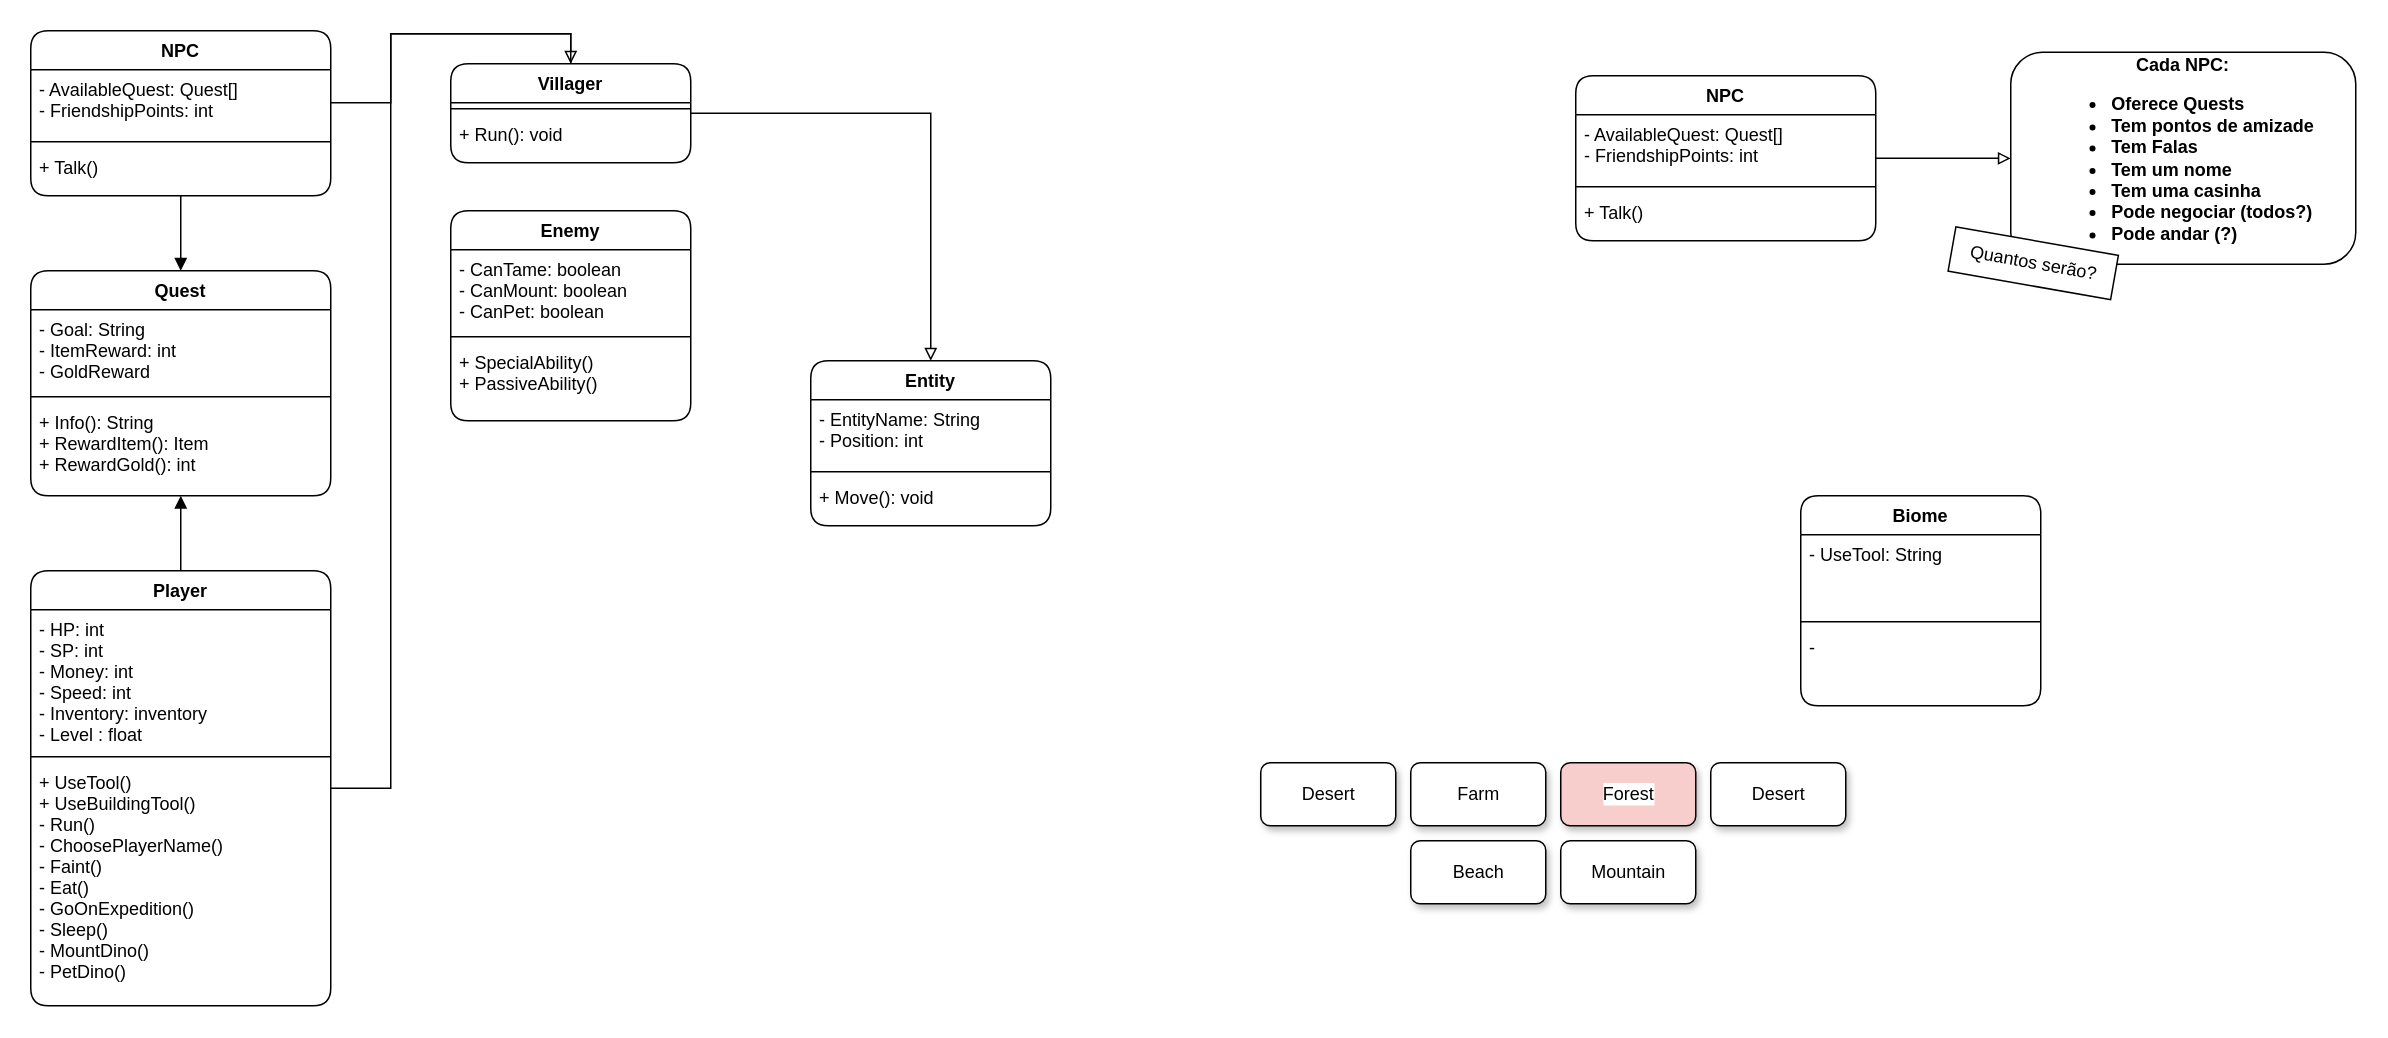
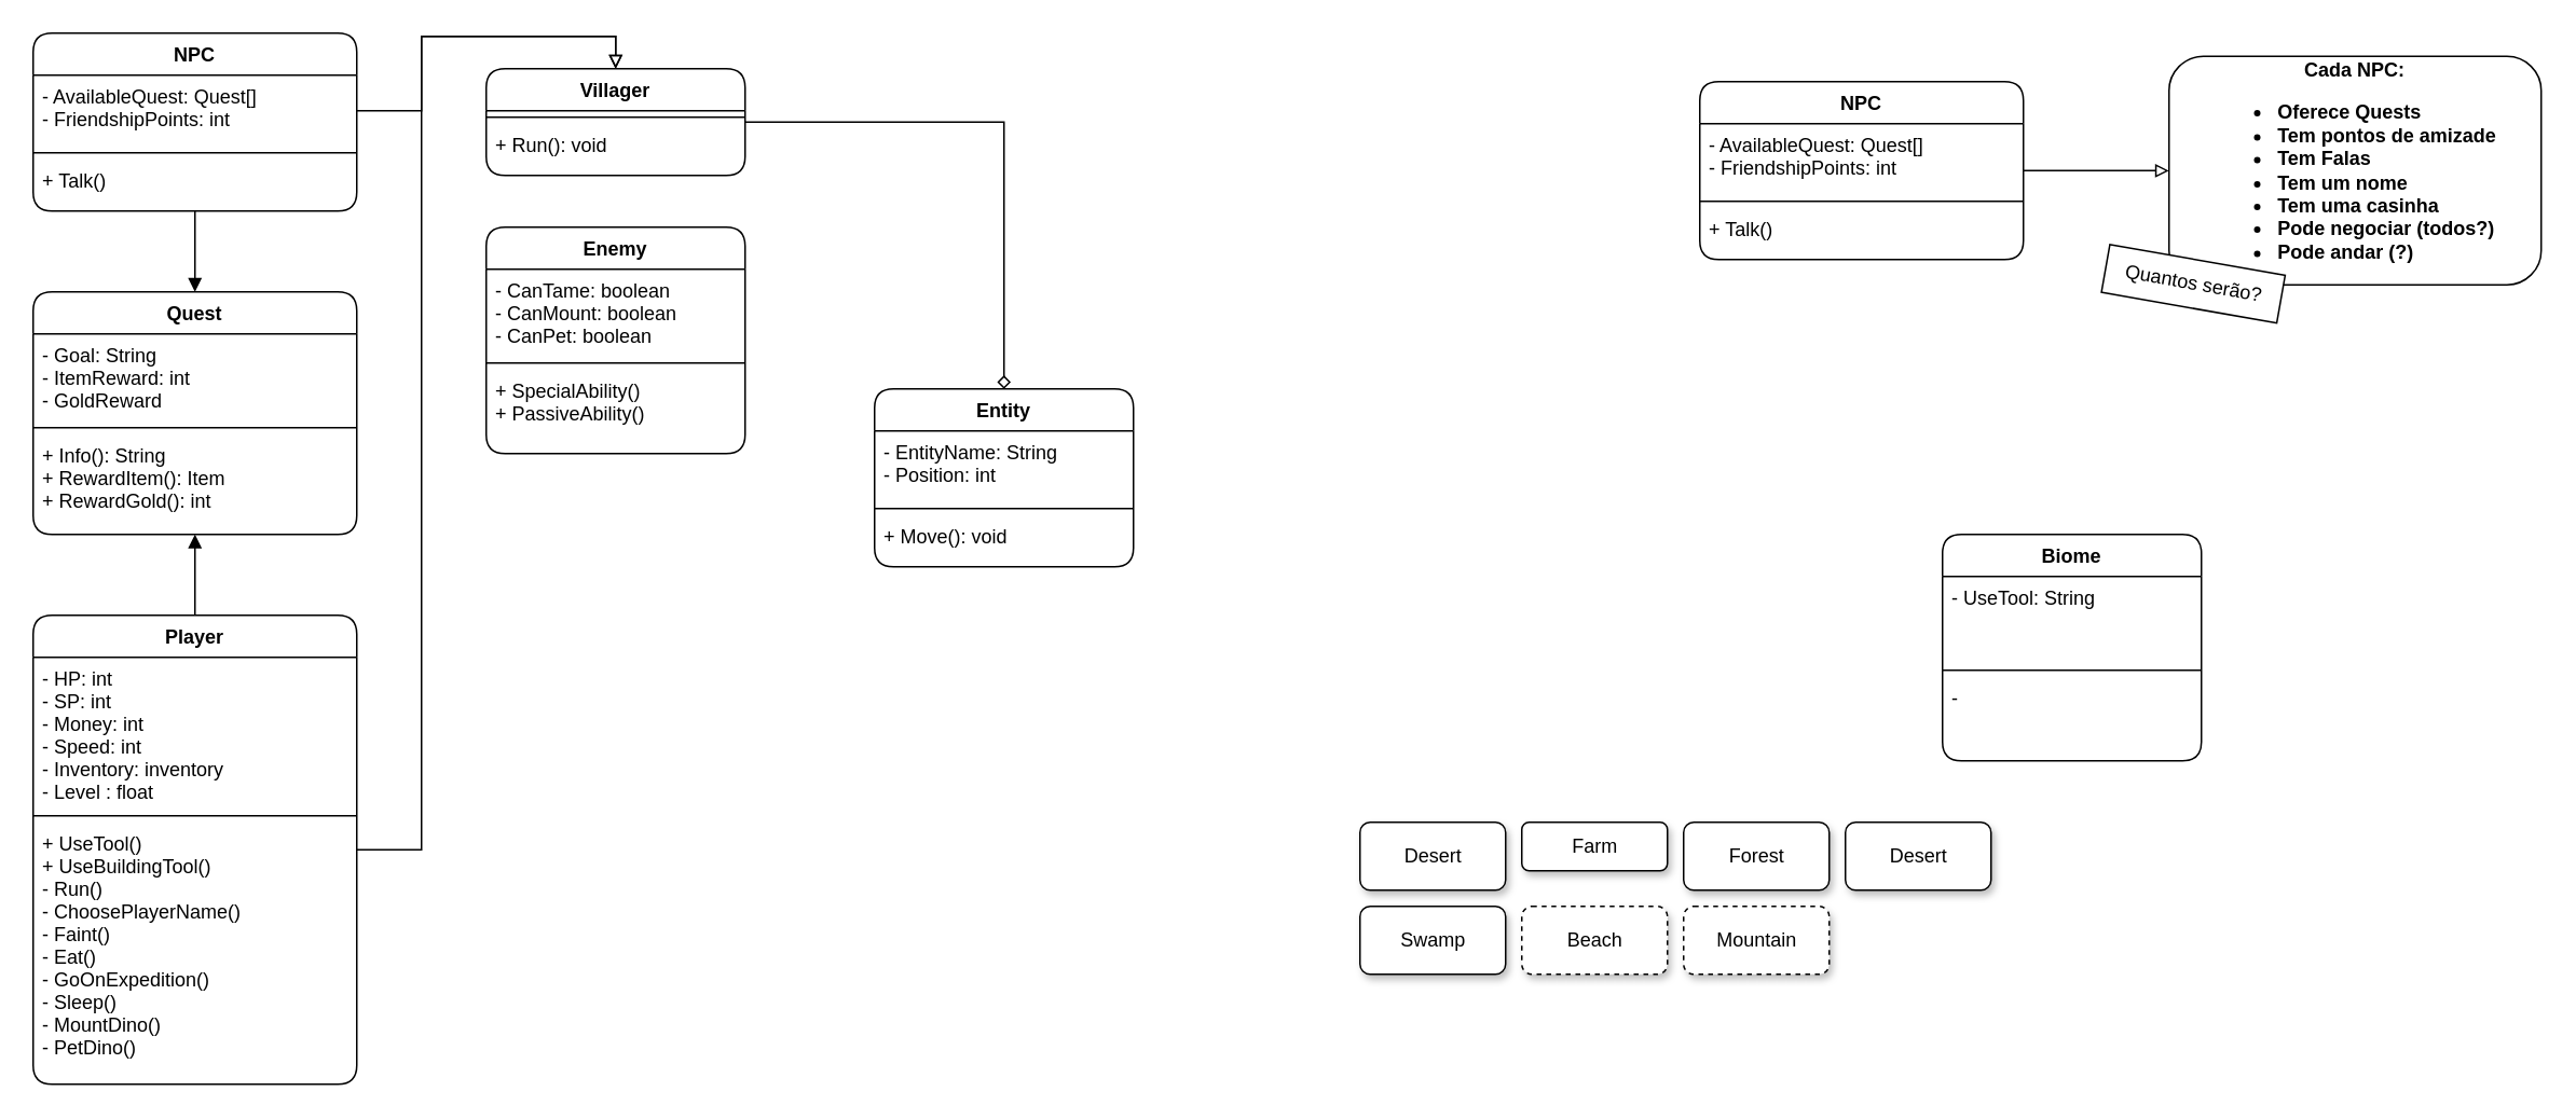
  <mxCell id="0" />
  <mxCell id="1" parent="0" />
- <mxCell id="2" style="edgeStyle=orthogonalEdgeStyle;rounded=0;sketch=0;orthogonalLoop=1;jettySize=auto;html=1;entryX=0.5;entryY=0;entryDx=0;entryDy=0;strokeColor=default;endArrow=none;endFill=0;" parent="1" source="4" target="9" edge="1"><mxGeometry relative="1" as="geometry" /></mxCell>
+ <mxCell id="2" style="edgeStyle=orthogonalEdgeStyle;rounded=0;sketch=0;orthogonalLoop=1;jettySize=auto;html=1;entryX=0.5;entryY=0;entryDx=0;entryDy=0;strokeColor=default;endArrow=block;endFill=0;" parent="1" source="4" target="9" edge="1"><mxGeometry relative="1" as="geometry" /></mxCell>
  <mxCell id="3" style="edgeStyle=orthogonalEdgeStyle;rounded=0;orthogonalLoop=1;jettySize=auto;html=1;exitX=0.5;exitY=0;exitDx=0;exitDy=0;entryX=0.5;entryY=1;entryDx=0;entryDy=0;entryPerimeter=0;endArrow=block;endFill=1;" parent="1" source="4" target="28" edge="1"><mxGeometry relative="1" as="geometry" /></mxCell>
  <mxCell id="4" value="Player" style="swimlane;fontStyle=1;align=center;verticalAlign=top;childLayout=stackLayout;horizontal=1;startSize=26;horizontalStack=0;resizeParent=1;resizeParentMax=0;resizeLast=0;collapsible=1;marginBottom=0;swimlaneFillColor=default;rounded=1;" parent="1" vertex="1"><mxGeometry x="20" y="380" width="200" height="290" as="geometry" /></mxCell>
  <mxCell id="5" value="- HP: int&#10;- SP: int&#10;- Money: int&#10;- Speed: int&#10;- Inventory: inventory&#10;- Level : float" style="text;align=left;verticalAlign=top;spacingLeft=4;spacingRight=4;overflow=hidden;rotatable=0;points=[[0,0.5],[1,0.5]];portConstraint=eastwest;" parent="4" vertex="1"><mxGeometry y="26" width="200" height="94" as="geometry" /></mxCell>
  <mxCell id="6" value="" style="line;strokeWidth=1;align=left;verticalAlign=middle;spacingTop=-1;spacingLeft=3;spacingRight=3;rotatable=0;labelPosition=right;points=[];portConstraint=eastwest;" parent="4" vertex="1"><mxGeometry y="120" width="200" height="8" as="geometry" /></mxCell>
  <mxCell id="7" value="+ UseTool()&#10;+ UseBuildingTool()&#10;- Run()&#10;- ChoosePlayerName()&#10;- Faint()&#10;- Eat()&#10;- GoOnExpedition()&#10;- Sleep()&#10;- MountDino()&#10;- PetDino()&#10;" style="text;strokeColor=none;fillColor=none;align=left;verticalAlign=top;spacingLeft=4;spacingRight=4;overflow=hidden;rotatable=0;points=[[0,0.5],[1,0.5]];portConstraint=eastwest;" parent="4" vertex="1"><mxGeometry y="128" width="200" height="162" as="geometry" /></mxCell>
- <mxCell id="8" style="edgeStyle=orthogonalEdgeStyle;rounded=0;sketch=0;orthogonalLoop=1;jettySize=auto;html=1;entryX=0.5;entryY=0;entryDx=0;entryDy=0;strokeColor=default;endArrow=block;endFill=0;" parent="1" source="9" target="21" edge="1"><mxGeometry relative="1" as="geometry" /></mxCell>
+ <mxCell id="8" style="edgeStyle=orthogonalEdgeStyle;rounded=0;sketch=0;orthogonalLoop=1;jettySize=auto;html=1;entryX=0.5;entryY=0;entryDx=0;entryDy=0;strokeColor=default;endArrow=diamond;endFill=0;" parent="1" source="9" target="21" edge="1"><mxGeometry relative="1" as="geometry" /></mxCell>
  <mxCell id="9" value="Villager" style="swimlane;fontStyle=1;align=center;verticalAlign=top;childLayout=stackLayout;horizontal=1;startSize=26;horizontalStack=0;resizeParent=1;resizeParentMax=0;resizeLast=0;collapsible=1;marginBottom=0;swimlaneFillColor=default;rounded=1;" parent="1" vertex="1"><mxGeometry x="300" y="42" width="160" height="66" as="geometry"><mxRectangle x="260" y="160" width="70" height="30" as="alternateBounds" /></mxGeometry></mxCell>
  <mxCell id="10" value="" style="line;strokeWidth=1;align=left;verticalAlign=middle;spacingTop=-1;spacingLeft=3;spacingRight=3;rotatable=0;labelPosition=right;points=[];portConstraint=eastwest;" parent="9" vertex="1"><mxGeometry y="26" width="160" height="8" as="geometry" /></mxCell>
  <mxCell id="11" value="+ Run(): void" style="text;align=left;verticalAlign=top;spacingLeft=4;spacingRight=4;overflow=hidden;rotatable=0;points=[[0,0.5],[1,0.5]];portConstraint=eastwest;" parent="9" vertex="1"><mxGeometry y="34" width="160" height="32" as="geometry" /></mxCell>
  <mxCell id="12" value="Enemy" style="swimlane;fontStyle=1;align=center;verticalAlign=top;childLayout=stackLayout;horizontal=1;startSize=26;horizontalStack=0;resizeParent=1;resizeParentMax=0;resizeLast=0;collapsible=1;marginBottom=0;swimlaneFillColor=default;rounded=1;" parent="1" vertex="1"><mxGeometry x="300" y="140" width="160" height="140" as="geometry"><mxRectangle x="260" y="160" width="70" height="30" as="alternateBounds" /></mxGeometry></mxCell>
  <mxCell id="13" value="- CanTame: boolean&#10;- CanMount: boolean&#10;- CanPet: boolean" style="text;align=left;verticalAlign=top;spacingLeft=4;spacingRight=4;overflow=hidden;rotatable=0;points=[[0,0.5],[1,0.5]];portConstraint=eastwest;" parent="12" vertex="1"><mxGeometry y="26" width="160" height="54" as="geometry" /></mxCell>
  <mxCell id="14" value="" style="line;strokeWidth=1;align=left;verticalAlign=middle;spacingTop=-1;spacingLeft=3;spacingRight=3;rotatable=0;labelPosition=right;points=[];portConstraint=eastwest;" parent="12" vertex="1"><mxGeometry y="80" width="160" height="8" as="geometry" /></mxCell>
  <mxCell id="15" value="+ SpecialAbility()&#10;+ PassiveAbility()" style="text;align=left;verticalAlign=top;spacingLeft=4;spacingRight=4;overflow=hidden;rotatable=0;points=[[0,0.5],[1,0.5]];portConstraint=eastwest;" parent="12" vertex="1"><mxGeometry y="88" width="160" height="52" as="geometry" /></mxCell>
  <mxCell id="16" style="edgeStyle=orthogonalEdgeStyle;rounded=0;orthogonalLoop=1;jettySize=auto;html=1;endArrow=block;endFill=1;" parent="1" source="17" target="25" edge="1"><mxGeometry relative="1" as="geometry" /></mxCell>
  <mxCell id="17" value="NPC" style="swimlane;fontStyle=1;align=center;verticalAlign=top;childLayout=stackLayout;horizontal=1;startSize=26;horizontalStack=0;resizeParent=1;resizeParentMax=0;resizeLast=0;collapsible=1;marginBottom=0;swimlaneFillColor=default;rounded=1;" parent="1" vertex="1"><mxGeometry x="20" y="20" width="200" height="110" as="geometry" /></mxCell>
  <mxCell id="18" value="- AvailableQuest: Quest[]&#10;- FriendshipPoints: int" style="text;align=left;verticalAlign=top;spacingLeft=4;spacingRight=4;overflow=hidden;rotatable=0;points=[[0,0.5],[1,0.5]];portConstraint=eastwest;" parent="17" vertex="1"><mxGeometry y="26" width="200" height="44" as="geometry" /></mxCell>
  <mxCell id="19" value="" style="line;strokeWidth=1;align=left;verticalAlign=middle;spacingTop=-1;spacingLeft=3;spacingRight=3;rotatable=0;labelPosition=right;points=[];portConstraint=eastwest;" parent="17" vertex="1"><mxGeometry y="70" width="200" height="8" as="geometry" /></mxCell>
  <mxCell id="20" value="+ Talk()" style="text;align=left;verticalAlign=top;spacingLeft=4;spacingRight=4;overflow=hidden;rotatable=0;points=[[0,0.5],[1,0.5]];portConstraint=eastwest;" parent="17" vertex="1"><mxGeometry y="78" width="200" height="32" as="geometry" /></mxCell>
  <mxCell id="21" value="Entity" style="swimlane;fontStyle=1;align=center;verticalAlign=top;childLayout=stackLayout;horizontal=1;startSize=26;horizontalStack=0;resizeParent=1;resizeParentMax=0;resizeLast=0;collapsible=1;marginBottom=0;labelBackgroundColor=none;swimlaneFillColor=default;rounded=1;" parent="1" vertex="1"><mxGeometry x="540" y="240" width="160" height="110" as="geometry"><mxRectangle x="260" y="160" width="70" height="30" as="alternateBounds" /></mxGeometry></mxCell>
  <mxCell id="22" value="- EntityName: String&#10;- Position: int" style="text;align=left;verticalAlign=top;spacingLeft=4;spacingRight=4;overflow=hidden;rotatable=0;points=[[0,0.5],[1,0.5]];portConstraint=eastwest;" parent="21" vertex="1"><mxGeometry y="26" width="160" height="44" as="geometry" /></mxCell>
  <mxCell id="23" value="" style="line;strokeWidth=1;align=left;verticalAlign=middle;spacingTop=-1;spacingLeft=3;spacingRight=3;rotatable=0;labelPosition=right;points=[];portConstraint=eastwest;" parent="21" vertex="1"><mxGeometry y="70" width="160" height="8" as="geometry" /></mxCell>
  <mxCell id="24" value="+ Move(): void" style="text;align=left;verticalAlign=top;spacingLeft=4;spacingRight=4;overflow=hidden;rotatable=0;points=[[0,0.5],[1,0.5]];portConstraint=eastwest;" parent="21" vertex="1"><mxGeometry y="78" width="160" height="32" as="geometry" /></mxCell>
  <mxCell id="25" value="Quest" style="swimlane;fontStyle=1;align=center;verticalAlign=top;childLayout=stackLayout;horizontal=1;startSize=26;horizontalStack=0;resizeParent=1;resizeParentMax=0;resizeLast=0;collapsible=1;marginBottom=0;swimlaneFillColor=default;rounded=1;" parent="1" vertex="1"><mxGeometry x="20" y="180" width="200" height="150" as="geometry" /></mxCell>
  <mxCell id="26" value="- Goal: String&#10;- ItemReward: int&#10;- GoldReward" style="text;align=left;verticalAlign=top;spacingLeft=4;spacingRight=4;overflow=hidden;rotatable=0;points=[[0,0.5],[1,0.5]];portConstraint=eastwest;" parent="25" vertex="1"><mxGeometry y="26" width="200" height="54" as="geometry" /></mxCell>
  <mxCell id="27" value="" style="line;strokeWidth=1;align=left;verticalAlign=middle;spacingTop=-1;spacingLeft=3;spacingRight=3;rotatable=0;labelPosition=right;points=[];portConstraint=eastwest;" parent="25" vertex="1"><mxGeometry y="80" width="200" height="8" as="geometry" /></mxCell>
  <mxCell id="28" value="+ Info(): String&#10;+ RewardItem(): Item&#10;+ RewardGold(): int" style="text;align=left;verticalAlign=top;spacingLeft=4;spacingRight=4;overflow=hidden;rotatable=0;points=[[0,0.5],[1,0.5]];portConstraint=eastwest;" parent="25" vertex="1"><mxGeometry y="88" width="200" height="62" as="geometry" /></mxCell>
- <mxCell id="29" value="Farm" style="html=1;rounded=1;shadow=1;labelBackgroundColor=default;sketch=0;" parent="1" vertex="1"><mxGeometry x="940" y="508" width="90" height="42" as="geometry" /></mxCell>
- <mxCell id="30" value="Forest" style="html=1;rounded=1;shadow=1;labelBackgroundColor=default;sketch=0;fillColor=#f8cecc;" parent="1" vertex="1"><mxGeometry x="1040" y="508" width="90" height="42" as="geometry" /></mxCell>
+ <mxCell id="29" value="Farm" style="html=1;rounded=1;shadow=1;labelBackgroundColor=default;sketch=0;" parent="1" vertex="1"><mxGeometry x="940" y="508" width="90" height="30" as="geometry" /></mxCell>
+ <mxCell id="30" value="Forest" style="html=1;rounded=1;shadow=1;labelBackgroundColor=default;sketch=0;" parent="1" vertex="1"><mxGeometry x="1040" y="508" width="90" height="42" as="geometry" /></mxCell>
  <mxCell id="31" value="Desert" style="html=1;rounded=1;shadow=1;labelBackgroundColor=default;sketch=0;" parent="1" vertex="1"><mxGeometry x="840" y="508" width="90" height="42" as="geometry" /></mxCell>
  <mxCell id="32" value="Desert" style="html=1;rounded=1;shadow=1;labelBackgroundColor=default;sketch=0;" parent="1" vertex="1"><mxGeometry x="1140" y="508" width="90" height="42" as="geometry" /></mxCell>
- <mxCell id="33" value="Mountain" style="html=1;rounded=1;shadow=1;labelBackgroundColor=default;sketch=0;" parent="1" vertex="1"><mxGeometry x="1040" y="560" width="90" height="42" as="geometry" /></mxCell>
- <mxCell id="34" value="Beach" style="html=1;rounded=1;shadow=1;labelBackgroundColor=default;sketch=0;" parent="1" vertex="1"><mxGeometry x="940" y="560" width="90" height="42" as="geometry" /></mxCell>
+ <mxCell id="33" value="Mountain" style="html=1;rounded=1;shadow=1;labelBackgroundColor=default;sketch=0;dashed=1;" parent="1" vertex="1"><mxGeometry x="1040" y="560" width="90" height="42" as="geometry" /></mxCell>
+ <mxCell id="34" value="Beach" style="html=1;rounded=1;shadow=1;labelBackgroundColor=default;sketch=0;dashed=1;" parent="1" vertex="1"><mxGeometry x="940" y="560" width="90" height="42" as="geometry" /></mxCell>
+ <mxCell id="35" value="Swamp" style="html=1;rounded=1;shadow=1;labelBackgroundColor=default;sketch=0;" parent="1" vertex="1"><mxGeometry x="840" y="560" width="90" height="42" as="geometry" /></mxCell>
  <mxCell id="36" style="edgeStyle=orthogonalEdgeStyle;rounded=0;sketch=0;orthogonalLoop=1;jettySize=auto;html=1;entryX=0.5;entryY=0;entryDx=0;entryDy=0;strokeColor=default;endArrow=block;endFill=0;" parent="1" source="18" target="9" edge="1"><mxGeometry relative="1" as="geometry" /></mxCell>
  <mxCell id="37" value="Biome" style="swimlane;fontStyle=1;align=center;verticalAlign=top;childLayout=stackLayout;horizontal=1;startSize=26;horizontalStack=0;resizeParent=1;resizeParentMax=0;resizeLast=0;collapsible=1;marginBottom=0;swimlaneFillColor=default;rounded=1;" parent="1" vertex="1"><mxGeometry x="1200" y="330" width="160" height="140" as="geometry"><mxRectangle x="260" y="160" width="70" height="30" as="alternateBounds" /></mxGeometry></mxCell>
  <mxCell id="38" value="- UseTool: String" style="text;align=left;verticalAlign=top;spacingLeft=4;spacingRight=4;overflow=hidden;rotatable=0;points=[[0,0.5],[1,0.5]];portConstraint=eastwest;" parent="37" vertex="1"><mxGeometry y="26" width="160" height="54" as="geometry" /></mxCell>
  <mxCell id="39" value="" style="line;strokeWidth=1;align=left;verticalAlign=middle;spacingTop=-1;spacingLeft=3;spacingRight=3;rotatable=0;labelPosition=right;points=[];portConstraint=eastwest;" parent="37" vertex="1"><mxGeometry y="80" width="160" height="8" as="geometry" /></mxCell>
  <mxCell id="40" value="-" style="text;align=left;verticalAlign=top;spacingLeft=4;spacingRight=4;overflow=hidden;rotatable=0;points=[[0,0.5],[1,0.5]];portConstraint=eastwest;" parent="37" vertex="1"><mxGeometry y="88" width="160" height="52" as="geometry" /></mxCell>
  <mxCell id="41" value="" style="edgeStyle=orthogonalEdgeStyle;rounded=0;sketch=0;orthogonalLoop=1;jettySize=auto;html=1;strokeColor=default;endArrow=block;endFill=0;" parent="1" source="42" target="46" edge="1"><mxGeometry relative="1" as="geometry" /></mxCell>
  <mxCell id="42" value="NPC" style="swimlane;fontStyle=1;align=center;verticalAlign=top;childLayout=stackLayout;horizontal=1;startSize=26;horizontalStack=0;resizeParent=1;resizeParentMax=0;resizeLast=0;collapsible=1;marginBottom=0;swimlaneFillColor=default;rounded=1;" parent="1" vertex="1"><mxGeometry x="1050" y="50" width="200" height="110" as="geometry" /></mxCell>
  <mxCell id="43" value="- AvailableQuest: Quest[]&#10;- FriendshipPoints: int" style="text;align=left;verticalAlign=top;spacingLeft=4;spacingRight=4;overflow=hidden;rotatable=0;points=[[0,0.5],[1,0.5]];portConstraint=eastwest;" parent="42" vertex="1"><mxGeometry y="26" width="200" height="44" as="geometry" /></mxCell>
  <mxCell id="44" value="" style="line;strokeWidth=1;align=left;verticalAlign=middle;spacingTop=-1;spacingLeft=3;spacingRight=3;rotatable=0;labelPosition=right;points=[];portConstraint=eastwest;" parent="42" vertex="1"><mxGeometry y="70" width="200" height="8" as="geometry" /></mxCell>
  <mxCell id="45" value="+ Talk()" style="text;align=left;verticalAlign=top;spacingLeft=4;spacingRight=4;overflow=hidden;rotatable=0;points=[[0,0.5],[1,0.5]];portConstraint=eastwest;" parent="42" vertex="1"><mxGeometry y="78" width="200" height="32" as="geometry" /></mxCell>
  <mxCell id="46" value="&lt;div style=&quot;&quot;&gt;&lt;span style=&quot;background-color: initial;&quot;&gt;Cada NPC:&lt;/span&gt;&lt;/div&gt;&lt;ul&gt;&lt;li style=&quot;text-align: left;&quot;&gt;Oferece Quests&lt;/li&gt;&lt;li style=&quot;text-align: left;&quot;&gt;Tem pontos de amizade&lt;/li&gt;&lt;li style=&quot;text-align: left;&quot;&gt;&lt;span style=&quot;background-color: initial;&quot;&gt;Tem Falas&lt;/span&gt;&lt;/li&gt;&lt;li style=&quot;text-align: left;&quot;&gt;&lt;span style=&quot;background-color: initial;&quot;&gt;Tem um nome&lt;/span&gt;&lt;br&gt;&lt;/li&gt;&lt;li style=&quot;text-align: left;&quot;&gt;Tem uma casinha&lt;/li&gt;&lt;li style=&quot;text-align: left;&quot;&gt;Pode negociar (todos?)&lt;/li&gt;&lt;li style=&quot;text-align: left;&quot;&gt;Pode andar (?)&lt;/li&gt;&lt;/ul&gt;" style="whiteSpace=wrap;html=1;verticalAlign=middle;fontStyle=1;startSize=26;swimlaneFillColor=default;rounded=1;align=center;" parent="1" vertex="1"><mxGeometry x="1340" y="34.38" width="230" height="141.25" as="geometry" /></mxCell>
  <mxCell id="47" value="Quantos serão?" style="text;html=1;align=center;verticalAlign=middle;resizable=0;points=[];autosize=1;rotation=10;fillColor=default;strokeColor=default;" parent="1" vertex="1"><mxGeometry x="1300" y="160" width="110" height="30" as="geometry" /></mxCell>
